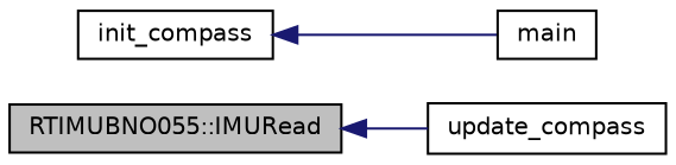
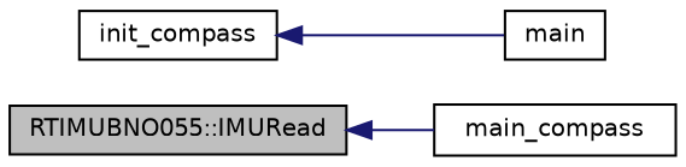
  digraph {
    rankdir=LR
    node [color=black fillcolor=white fontname=Helvetica fontsize=10 shape=record style=filled]
    edge [color=midnightblue dir=back fontname=Helvetica fontsize=10 labelfontname=Helvetica labelfontsize=10 style=solid]
    n1 [fillcolor=grey75 fontcolor=black height=0.2 label="RTIMUBNO055::IMURead" width=0.4]
-   n2 [height=0.2 label=update_compass width=0.4]
+   n2 [height=0.2 label=main_compass width=0.4]
    n3 [height=0.2 label=init_compass width=0.4]
    n4 [height=0.2 label=main width=0.4]
    n1 -> n2
    n3 -> n4
  }
